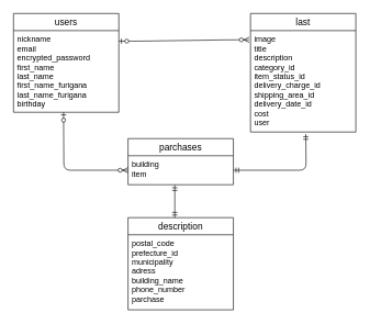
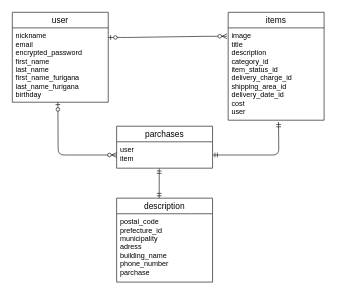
  <mxCell id="0" />
  <mxCell id="1" parent="0" />
- <mxCell id="2" value="users" style="swimlane;fontStyle=0;childLayout=stackLayout;horizontal=1;startSize=26;horizontalStack=0;resizeParent=1;resizeParentMax=0;resizeLast=0;collapsible=1;marginBottom=0;align=center;fontSize=14;" parent="1" vertex="1"><mxGeometry x="20" y="20" width="160" height="150" as="geometry" /></mxCell>
+ <mxCell id="2" value="user" style="swimlane;fontStyle=0;childLayout=stackLayout;horizontal=1;startSize=26;horizontalStack=0;resizeParent=1;resizeParentMax=0;resizeLast=0;collapsible=1;marginBottom=0;align=center;fontSize=14;" parent="1" vertex="1"><mxGeometry x="20" y="20" width="160" height="150" as="geometry" /></mxCell>
  <mxCell id="3" value="nickname&#10;email&#10;encrypted_password&#10;first_name&#10;last_name&#10;first_name_furigana&#10;last_name_furigana&#10;birthday" style="text;strokeColor=none;fillColor=none;spacingLeft=4;spacingRight=4;overflow=hidden;rotatable=0;points=[[0,0.5],[1,0.5]];portConstraint=eastwest;fontSize=12;" parent="2" vertex="1"><mxGeometry y="26" width="160" height="124" as="geometry" /></mxCell>
- <mxCell id="4" value="last" style="swimlane;fontStyle=0;childLayout=stackLayout;horizontal=1;startSize=26;horizontalStack=0;resizeParent=1;resizeParentMax=0;resizeLast=0;collapsible=1;marginBottom=0;align=center;fontSize=14;" parent="1" vertex="1"><mxGeometry x="380" y="20" width="160" height="180" as="geometry" /></mxCell>
+ <mxCell id="4" value="items" style="swimlane;fontStyle=0;childLayout=stackLayout;horizontal=1;startSize=26;horizontalStack=0;resizeParent=1;resizeParentMax=0;resizeLast=0;collapsible=1;marginBottom=0;align=center;fontSize=14;" parent="1" vertex="1"><mxGeometry x="380" y="20" width="160" height="180" as="geometry" /></mxCell>
  <mxCell id="5" value="image&#10;title&#10;description&#10;category_id&#10;item_status_id&#10;delivery_charge_id&#10;shipping_area_id&#10;delivery_date_id&#10;cost&#10;user" style="text;strokeColor=none;fillColor=none;spacingLeft=4;spacingRight=4;overflow=hidden;rotatable=0;points=[[0,0.5],[1,0.5]];portConstraint=eastwest;fontSize=12;" parent="4" vertex="1"><mxGeometry y="26" width="160" height="154" as="geometry" /></mxCell>
  <mxCell id="6" value="parchases" style="swimlane;fontStyle=0;childLayout=stackLayout;horizontal=1;startSize=26;horizontalStack=0;resizeParent=1;resizeParentMax=0;resizeLast=0;collapsible=1;marginBottom=0;align=center;fontSize=14;" parent="1" vertex="1"><mxGeometry x="194" y="210" width="160" height="70" as="geometry" /></mxCell>
- <mxCell id="7" value="building&#10;item" style="text;strokeColor=none;fillColor=none;spacingLeft=4;spacingRight=4;overflow=hidden;rotatable=0;points=[[0,0.5],[1,0.5]];portConstraint=eastwest;fontSize=12;" parent="6" vertex="1"><mxGeometry y="26" width="160" height="44" as="geometry" /></mxCell>
+ <mxCell id="7" value="user&#10;item" style="text;strokeColor=none;fillColor=none;spacingLeft=4;spacingRight=4;overflow=hidden;rotatable=0;points=[[0,0.5],[1,0.5]];portConstraint=eastwest;fontSize=12;" parent="6" vertex="1"><mxGeometry y="26" width="160" height="44" as="geometry" /></mxCell>
  <mxCell id="8" value="" style="edgeStyle=entityRelationEdgeStyle;fontSize=12;html=1;endArrow=ERzeroToMany;startArrow=ERzeroToOne;" parent="1" edge="1"><mxGeometry width="100" height="100" relative="1" as="geometry"><mxPoint x="180" y="62" as="sourcePoint" /><mxPoint x="378" y="60" as="targetPoint" /></mxGeometry></mxCell>
  <mxCell id="9" value="description" style="swimlane;fontStyle=0;childLayout=stackLayout;horizontal=1;startSize=26;horizontalStack=0;resizeParent=1;resizeParentMax=0;resizeLast=0;collapsible=1;marginBottom=0;align=center;fontSize=14;" vertex="1" parent="1"><mxGeometry x="194" y="330" width="160" height="140" as="geometry" /></mxCell>
  <mxCell id="10" value="postal_code&#10;prefecture_id&#10;municipality&#10;adress&#10;building_name&#10;phone_number&#10;parchase" style="text;strokeColor=none;fillColor=none;spacingLeft=4;spacingRight=4;overflow=hidden;rotatable=0;points=[[0,0.5],[1,0.5]];portConstraint=eastwest;fontSize=12;" vertex="1" parent="9"><mxGeometry y="26" width="160" height="114" as="geometry" /></mxCell>
  <mxCell id="11" value="" style="fontSize=12;html=1;endArrow=ERmandOne;startArrow=ERmandOne;entryX=0.444;entryY=1.014;entryDx=0;entryDy=0;entryPerimeter=0;" edge="1" parent="1" target="7"><mxGeometry width="100" height="100" relative="1" as="geometry"><mxPoint x="265" y="330" as="sourcePoint" /><mxPoint x="330" y="190" as="targetPoint" /></mxGeometry></mxCell>
  <mxCell id="12" value="" style="edgeStyle=orthogonalEdgeStyle;fontSize=12;html=1;endArrow=ERzeroToMany;startArrow=ERzeroToOne;entryX=0;entryY=0.5;entryDx=0;entryDy=0;" edge="1" parent="1" target="7"><mxGeometry width="100" height="100" relative="1" as="geometry"><mxPoint x="96" y="170" as="sourcePoint" /><mxPoint x="130" y="270" as="targetPoint" /></mxGeometry></mxCell>
  <mxCell id="13" value="" style="edgeStyle=orthogonalEdgeStyle;fontSize=12;html=1;endArrow=ERmandOne;startArrow=ERmandOne;exitX=1;exitY=0.5;exitDx=0;exitDy=0;" edge="1" parent="1" source="7"><mxGeometry width="100" height="100" relative="1" as="geometry"><mxPoint x="354" y="270" as="sourcePoint" /><mxPoint x="464" y="203" as="targetPoint" /></mxGeometry></mxCell>
